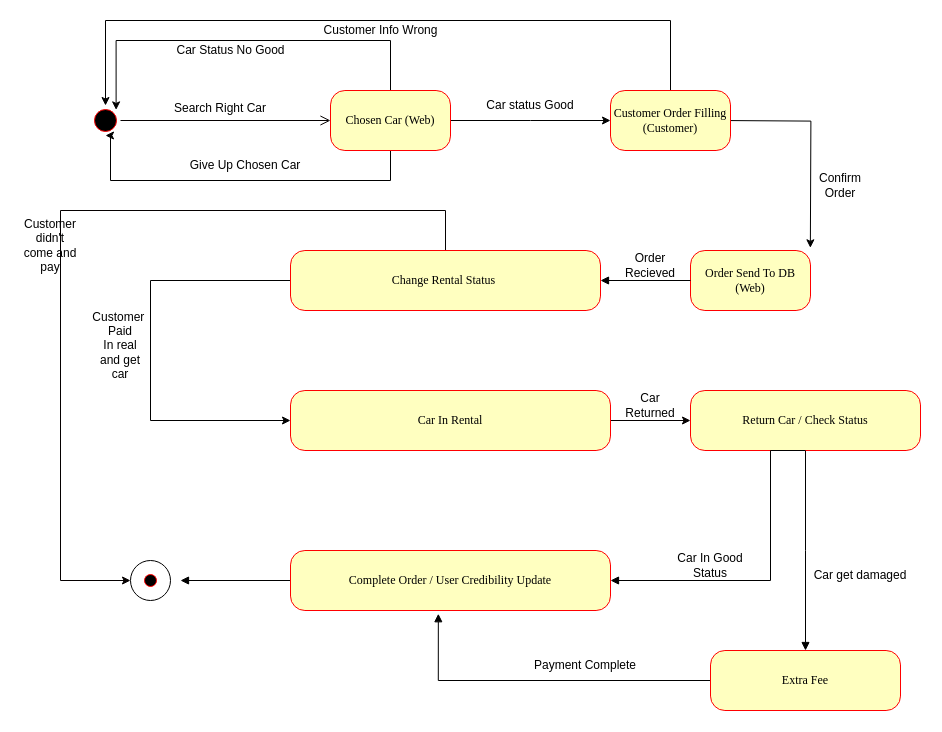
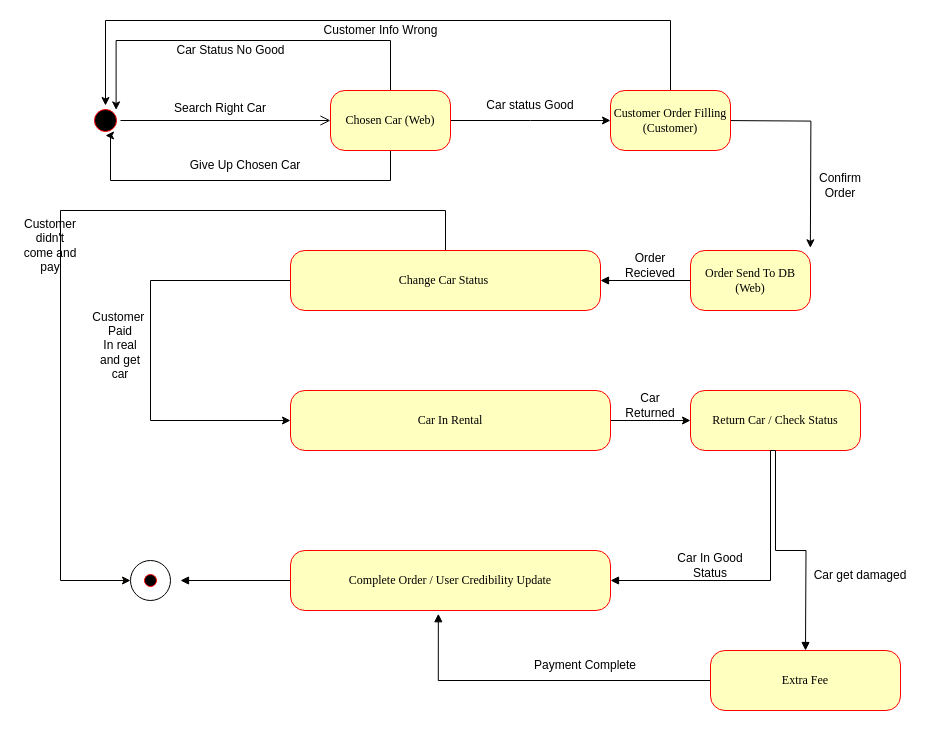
  <mxCell id="0" />
  <mxCell id="1" parent="0" />
  <mxCell id="2" value="" style="ellipse;html=1;shape=startState;fillColor=#000000;strokeColor=#ff0000;rounded=1;shadow=0;comic=0;labelBackgroundColor=none;fontFamily=Verdana;fontSize=12;fontColor=#000000;align=center;direction=south;" parent="1" vertex="1"><mxGeometry x="90" y="105" width="30" height="30" as="geometry" /></mxCell>
  <mxCell id="3" style="edgeStyle=orthogonalEdgeStyle;rounded=0;orthogonalLoop=1;jettySize=auto;html=1;" parent="1" source="6" edge="1"><mxGeometry relative="1" as="geometry"><mxPoint x="610" y="120" as="targetPoint" /></mxGeometry></mxCell>
  <mxCell id="4" style="edgeStyle=orthogonalEdgeStyle;rounded=0;orthogonalLoop=1;jettySize=auto;html=1;entryX=1;entryY=0.5;entryDx=0;entryDy=0;" parent="1" source="6" target="2" edge="1"><mxGeometry relative="1" as="geometry"><mxPoint x="110" y="140" as="targetPoint" /><Array as="points"><mxPoint x="390" y="180" /><mxPoint x="110" y="180" /><mxPoint x="110" y="135" /></Array></mxGeometry></mxCell>
  <mxCell id="5" style="edgeStyle=orthogonalEdgeStyle;rounded=0;orthogonalLoop=1;jettySize=auto;html=1;entryX=0;entryY=0;entryDx=0;entryDy=0;" parent="1" source="6" target="2" edge="1"><mxGeometry relative="1" as="geometry"><Array as="points"><mxPoint x="390" y="40" /><mxPoint x="116" y="40" /></Array></mxGeometry></mxCell>
  <mxCell id="6" value="Chosen Car (Web)" style="rounded=1;whiteSpace=wrap;html=1;arcSize=24;fillColor=#ffffc0;strokeColor=#ff0000;shadow=0;comic=0;labelBackgroundColor=none;fontFamily=Verdana;fontSize=12;fontColor=#000000;align=center;" parent="1" vertex="1"><mxGeometry x="330" y="90" width="120" height="60" as="geometry" /></mxCell>
  <mxCell id="7" style="edgeStyle=orthogonalEdgeStyle;html=1;labelBackgroundColor=none;endArrow=open;endSize=8;strokeColor=#050000;fontFamily=Verdana;fontSize=12;align=left;" parent="1" source="2" target="6" edge="1"><mxGeometry relative="1" as="geometry" /></mxCell>
  <mxCell id="8" value="Search Right Car" style="text;html=1;strokeColor=none;fillColor=none;align=center;verticalAlign=middle;whiteSpace=wrap;rounded=0;" parent="1" vertex="1"><mxGeometry x="160" y="90" width="120" height="35" as="geometry" /></mxCell>
  <mxCell id="9" value="Give Up Chosen Car" style="text;html=1;strokeColor=none;fillColor=none;align=center;verticalAlign=middle;whiteSpace=wrap;rounded=0;" parent="1" vertex="1"><mxGeometry x="150" y="150" width="190" height="30" as="geometry" /></mxCell>
  <mxCell id="10" value="Car status Good" style="text;html=1;strokeColor=none;fillColor=none;align=center;verticalAlign=middle;whiteSpace=wrap;rounded=0;" parent="1" vertex="1"><mxGeometry x="460" y="90" width="140" height="30" as="geometry" /></mxCell>
  <mxCell id="11" style="edgeStyle=orthogonalEdgeStyle;rounded=0;orthogonalLoop=1;jettySize=auto;html=1;entryX=0.865;entryY=-0.009;entryDx=0;entryDy=0;entryPerimeter=0;" parent="1" edge="1"><mxGeometry relative="1" as="geometry"><mxPoint x="809.85" y="247.3" as="targetPoint" /><mxPoint x="730" y="120.067" as="sourcePoint" /></mxGeometry></mxCell>
  <mxCell id="12" value="Confirm Order" style="text;html=1;strokeColor=none;fillColor=none;align=center;verticalAlign=middle;whiteSpace=wrap;rounded=0;" parent="1" vertex="1"><mxGeometry x="810" y="170" width="60" height="30" as="geometry" /></mxCell>
  <mxCell id="13" value="Order Send To DB (Web)" style="rounded=1;whiteSpace=wrap;html=1;arcSize=24;fillColor=#ffffc0;strokeColor=#ff0000;shadow=0;comic=0;labelBackgroundColor=none;fontFamily=Verdana;fontSize=12;fontColor=#000000;align=center;" parent="1" vertex="1"><mxGeometry x="690" y="250" width="120" height="60" as="geometry" /></mxCell>
  <mxCell id="14" style="edgeStyle=orthogonalEdgeStyle;rounded=0;orthogonalLoop=1;jettySize=auto;html=1;entryX=0;entryY=0.5;entryDx=0;entryDy=0;" edge="1" parent="1" source="16" target="19"><mxGeometry relative="1" as="geometry"><Array as="points"><mxPoint x="150" y="280" /><mxPoint x="150" y="420" /></Array></mxGeometry></mxCell>
  <mxCell id="15" style="edgeStyle=orthogonalEdgeStyle;rounded=0;orthogonalLoop=1;jettySize=auto;html=1;entryX=0;entryY=0.5;entryDx=0;entryDy=0;strokeColor=#050000;" edge="1" parent="1" source="16" target="25"><mxGeometry relative="1" as="geometry"><Array as="points"><mxPoint x="445" y="210" /><mxPoint x="60" y="210" /><mxPoint x="60" y="580" /></Array></mxGeometry></mxCell>
- <mxCell id="16" value="Change Rental Status&amp;nbsp;" style="whiteSpace=wrap;html=1;fontFamily=Verdana;fillColor=#ffffc0;strokeColor=#ff0000;fontColor=#000000;rounded=1;arcSize=24;shadow=0;comic=0;labelBackgroundColor=none;" parent="1" vertex="1"><mxGeometry x="290" y="250" width="310" height="60" as="geometry" /></mxCell>
+ <mxCell id="16" value="Change Car Status&amp;nbsp;" style="whiteSpace=wrap;html=1;fontFamily=Verdana;fillColor=#ffffc0;strokeColor=#ff0000;fontColor=#000000;rounded=1;arcSize=24;shadow=0;comic=0;labelBackgroundColor=none;" parent="1" vertex="1"><mxGeometry x="290" y="250" width="310" height="60" as="geometry" /></mxCell>
  <mxCell id="17" value="" style="edgeStyle=orthogonalEdgeStyle;rounded=0;orthogonalLoop=1;jettySize=auto;html=1;endArrow=block;entryX=1;entryY=0.5;entryDx=0;entryDy=0;endFill=1;" parent="1" source="13" edge="1"><mxGeometry relative="1" as="geometry"><mxPoint x="600" y="280" as="targetPoint" /><mxPoint x="750" y="280" as="sourcePoint" /></mxGeometry></mxCell>
  <mxCell id="18" style="edgeStyle=orthogonalEdgeStyle;rounded=0;orthogonalLoop=1;jettySize=auto;html=1;strokeColor=#050000;" edge="1" parent="1" source="19" target="21"><mxGeometry relative="1" as="geometry" /></mxCell>
  <mxCell id="19" value="Car In Rental" style="whiteSpace=wrap;html=1;fontFamily=Verdana;fillColor=#ffffc0;strokeColor=#ff0000;fontColor=#000000;rounded=1;arcSize=24;shadow=0;comic=0;labelBackgroundColor=none;" parent="1" vertex="1"><mxGeometry x="290" y="390" width="320" height="60" as="geometry" /></mxCell>
  <mxCell id="20" style="edgeStyle=orthogonalEdgeStyle;rounded=0;orthogonalLoop=1;jettySize=auto;html=1;startArrow=none;startFill=0;endArrow=block;endFill=1;" parent="1" source="21" edge="1"><mxGeometry relative="1" as="geometry"><mxPoint x="805" y="650" as="targetPoint" /></mxGeometry></mxCell>
- <mxCell id="21" value="Return Car / Check Status" style="whiteSpace=wrap;html=1;fontFamily=Verdana;fillColor=#ffffc0;strokeColor=#ff0000;fontColor=#000000;rounded=1;arcSize=24;shadow=0;comic=0;labelBackgroundColor=none;" parent="1" vertex="1"><mxGeometry x="690" y="390" width="230" height="60" as="geometry" /></mxCell>
+ <mxCell id="21" value="Return Car / Check Status" style="whiteSpace=wrap;html=1;fontFamily=Verdana;fillColor=#ffffc0;strokeColor=#ff0000;fontColor=#000000;rounded=1;arcSize=24;shadow=0;comic=0;labelBackgroundColor=none;" parent="1" vertex="1"><mxGeometry x="690" y="390" width="170" height="60" as="geometry" /></mxCell>
  <mxCell id="22" value="" style="edgeStyle=orthogonalEdgeStyle;rounded=0;orthogonalLoop=1;jettySize=auto;html=1;startArrow=none;startFill=0;endArrow=block;endFill=1;exitX=0.5;exitY=1;exitDx=0;exitDy=0;" parent="1" source="21" target="24" edge="1"><mxGeometry relative="1" as="geometry"><mxPoint x="690" y="580" as="sourcePoint" /><Array as="points"><mxPoint x="770" y="450" /><mxPoint x="770" y="580" /></Array></mxGeometry></mxCell>
  <mxCell id="23" value="" style="edgeStyle=orthogonalEdgeStyle;rounded=0;orthogonalLoop=1;jettySize=auto;html=1;startArrow=none;startFill=0;endArrow=block;endFill=1;" parent="1" source="24" edge="1"><mxGeometry relative="1" as="geometry"><mxPoint x="180" y="580" as="targetPoint" /></mxGeometry></mxCell>
  <mxCell id="24" value="Complete Order / User Credibility Update" style="whiteSpace=wrap;html=1;fontFamily=Verdana;fillColor=#ffffc0;strokeColor=#ff0000;fontColor=#000000;rounded=1;arcSize=24;shadow=0;comic=0;labelBackgroundColor=none;" parent="1" vertex="1"><mxGeometry x="290" y="550" width="320" height="60" as="geometry" /></mxCell>
  <mxCell id="25" value="" style="ellipse;whiteSpace=wrap;html=1;aspect=fixed;" parent="1" vertex="1"><mxGeometry x="130" y="560" width="40" height="40" as="geometry" /></mxCell>
  <mxCell id="26" value="" style="ellipse;html=1;shape=startState;fillColor=#000000;strokeColor=#ff0000;rounded=1;shadow=0;comic=0;labelBackgroundColor=none;fontFamily=Verdana;fontSize=12;fontColor=#000000;align=center;direction=south;" parent="1" vertex="1"><mxGeometry x="140" y="570" width="20" height="20" as="geometry" /></mxCell>
  <mxCell id="27" value="Order Recieved" style="text;html=1;strokeColor=none;fillColor=none;align=center;verticalAlign=middle;whiteSpace=wrap;rounded=0;" parent="1" vertex="1"><mxGeometry x="620" y="250" width="60" height="30" as="geometry" /></mxCell>
  <mxCell id="28" value="Car In Good Status" style="text;html=1;strokeColor=none;fillColor=none;align=center;verticalAlign=middle;whiteSpace=wrap;rounded=0;" parent="1" vertex="1"><mxGeometry x="660" y="550" width="100" height="30" as="geometry" /></mxCell>
  <mxCell id="29" style="edgeStyle=orthogonalEdgeStyle;rounded=0;orthogonalLoop=1;jettySize=auto;html=1;entryX=0.462;entryY=1.054;entryDx=0;entryDy=0;entryPerimeter=0;startArrow=none;startFill=0;endArrow=block;endFill=1;" parent="1" source="30" target="24" edge="1"><mxGeometry relative="1" as="geometry" /></mxCell>
  <mxCell id="30" value="Extra Fee" style="whiteSpace=wrap;html=1;fontFamily=Verdana;fillColor=#ffffc0;strokeColor=#ff0000;fontColor=#000000;rounded=1;arcSize=24;shadow=0;comic=0;labelBackgroundColor=none;" parent="1" vertex="1"><mxGeometry x="710" y="650" width="190" height="60" as="geometry" /></mxCell>
  <mxCell id="31" value="Car get damaged" style="text;html=1;strokeColor=none;fillColor=none;align=center;verticalAlign=middle;whiteSpace=wrap;rounded=0;" parent="1" vertex="1"><mxGeometry x="810" y="560" width="100" height="30" as="geometry" /></mxCell>
  <mxCell id="32" value="Payment Complete" style="text;html=1;strokeColor=none;fillColor=none;align=center;verticalAlign=middle;whiteSpace=wrap;rounded=0;" parent="1" vertex="1"><mxGeometry x="530" y="650" width="110" height="30" as="geometry" /></mxCell>
  <mxCell id="33" style="edgeStyle=orthogonalEdgeStyle;rounded=0;orthogonalLoop=1;jettySize=auto;html=1;entryX=0;entryY=0.5;entryDx=0;entryDy=0;" parent="1" source="34" target="2" edge="1"><mxGeometry relative="1" as="geometry"><Array as="points"><mxPoint x="670" y="20" /><mxPoint x="105" y="20" /></Array></mxGeometry></mxCell>
  <mxCell id="34" value="Customer Order Filling (Customer)" style="rounded=1;whiteSpace=wrap;html=1;arcSize=24;fillColor=#ffffc0;strokeColor=#ff0000;shadow=0;comic=0;labelBackgroundColor=none;fontFamily=Verdana;fontSize=12;fontColor=#000000;align=center;" parent="1" vertex="1"><mxGeometry x="610" y="90" width="120" height="60" as="geometry" /></mxCell>
  <mxCell id="35" value="Customer Info Wrong" style="text;html=1;align=center;verticalAlign=middle;resizable=0;points=[];autosize=1;strokeColor=none;fillColor=none;" parent="1" vertex="1"><mxGeometry x="315" y="20" width="130" height="20" as="geometry" /></mxCell>
  <mxCell id="36" value="Car Status No Good" style="text;html=1;align=center;verticalAlign=middle;resizable=0;points=[];autosize=1;strokeColor=none;fillColor=none;" parent="1" vertex="1"><mxGeometry x="170" y="40" width="120" height="20" as="geometry" /></mxCell>
  <mxCell id="37" value="Customer&amp;nbsp;&lt;br&gt;Paid&lt;br&gt;In real&lt;br&gt;and get car" style="text;html=1;strokeColor=none;fillColor=none;align=center;verticalAlign=middle;whiteSpace=wrap;rounded=0;" vertex="1" parent="1"><mxGeometry x="90" y="330" width="60" height="30" as="geometry" /></mxCell>
  <mxCell id="38" value="Customer&lt;br&gt;didn't come and pay" style="text;html=1;strokeColor=none;fillColor=none;align=center;verticalAlign=middle;whiteSpace=wrap;rounded=0;" vertex="1" parent="1"><mxGeometry x="20" y="230" width="60" height="30" as="geometry" /></mxCell>
  <mxCell id="39" value="Car Returned" style="text;html=1;strokeColor=none;fillColor=none;align=center;verticalAlign=middle;whiteSpace=wrap;rounded=0;" vertex="1" parent="1"><mxGeometry x="620" y="390" width="60" height="30" as="geometry" /></mxCell>
